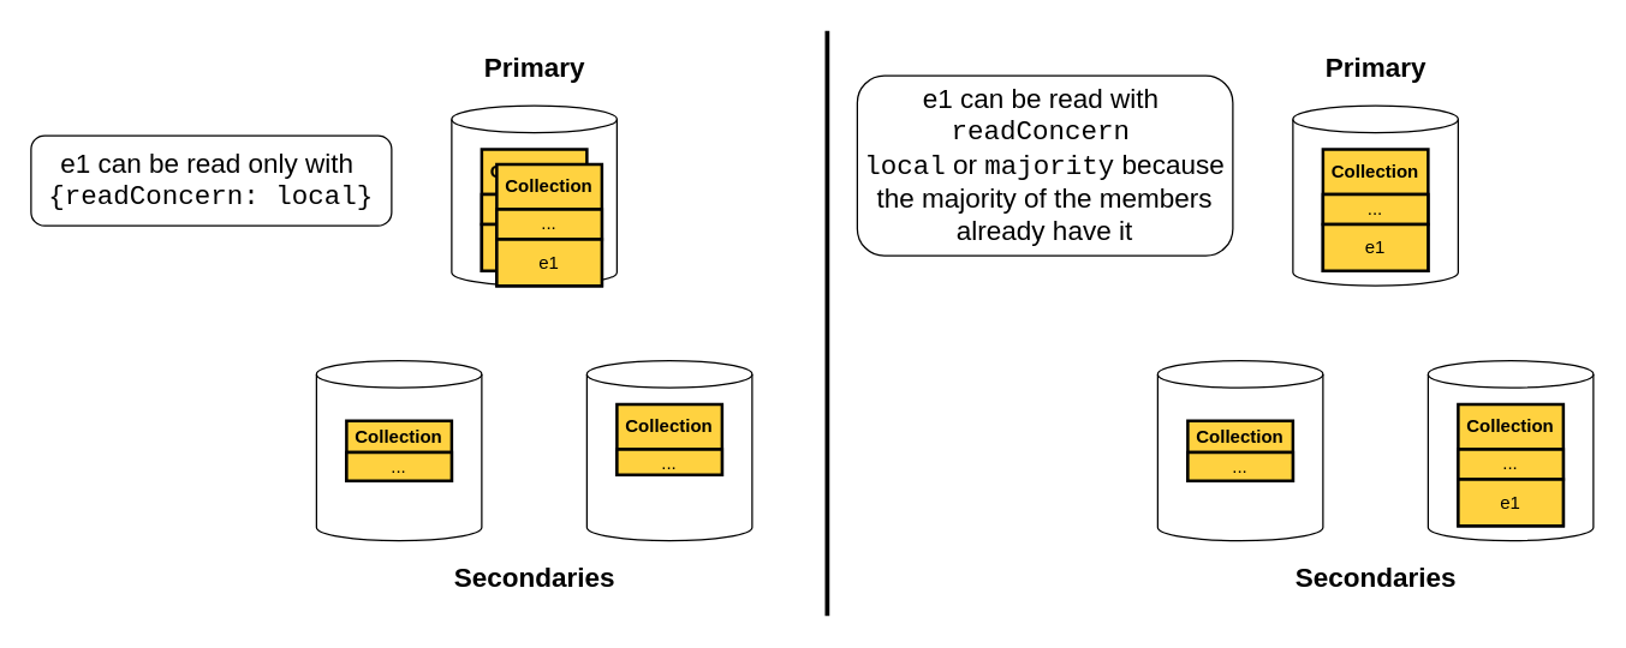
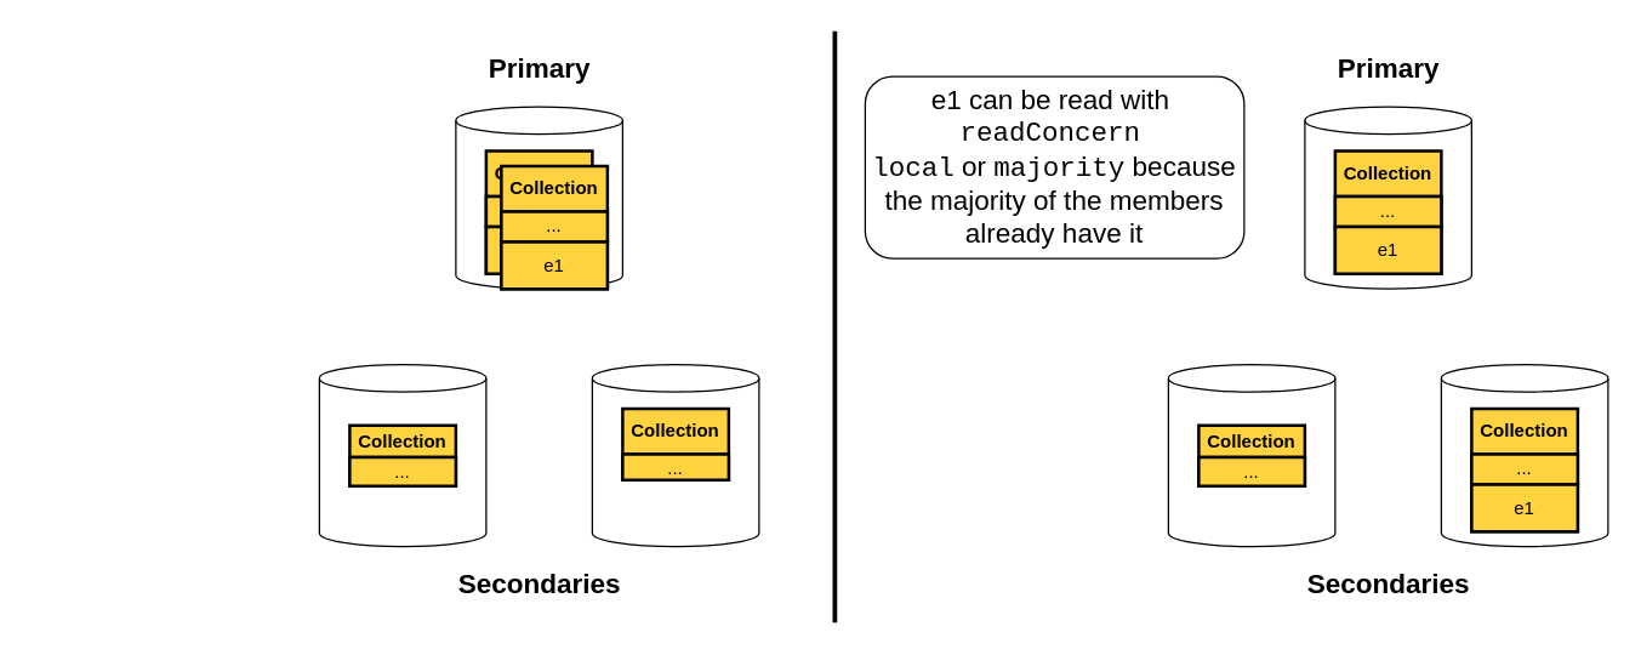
  <mxCell id="0" />
  <mxCell id="1" parent="0" />
  <mxCell id="2" value="" style="shape=cylinder3;whiteSpace=wrap;html=1;boundedLbl=1;backgroundOutline=1;size=9;strokeColor=#000000;strokeWidth=1;fillColor=none;fontSize=18;" parent="1" vertex="1"><mxGeometry x="300" y="70" width="110" height="120" as="geometry" /></mxCell>
  <mxCell id="3" value="Collection" style="shape=table;html=1;whiteSpace=wrap;startSize=30;container=1;collapsible=0;childLayout=tableLayout;fontStyle=1;align=center;strokeWidth=2;perimeterSpacing=0;fillColor=#FFD240;" parent="1" vertex="1"><mxGeometry x="320" y="99" width="70" height="81" as="geometry" /></mxCell>
  <mxCell id="4" style="shape=partialRectangle;html=1;whiteSpace=wrap;collapsible=0;dropTarget=0;pointerEvents=0;top=0;left=0;bottom=0;right=0;points=[[0,0.5],[1,0.5]];portConstraint=eastwest;fillColor=#FFD966;strokeWidth=2;perimeterSpacing=0;" parent="3" vertex="1"><mxGeometry y="30" width="70" height="20" as="geometry" /></mxCell>
  <mxCell id="5" value="..." style="shape=partialRectangle;html=1;whiteSpace=wrap;connectable=0;top=1;left=1;bottom=1;right=1;overflow=hidden;strokeWidth=2;perimeterSpacing=0;fillColor=#FFD240;" parent="4" vertex="1"><mxGeometry width="70" height="20" as="geometry" /></mxCell>
  <mxCell id="6" style="shape=partialRectangle;html=1;whiteSpace=wrap;collapsible=0;dropTarget=0;pointerEvents=0;top=0;left=0;bottom=0;right=0;points=[[0,0.5],[1,0.5]];portConstraint=eastwest;fillColor=#FFD966;strokeWidth=2;perimeterSpacing=0;" parent="3" vertex="1"><mxGeometry y="50" width="70" height="31" as="geometry" /></mxCell>
  <mxCell id="7" value="e1" style="shape=partialRectangle;html=1;whiteSpace=wrap;connectable=0;top=1;left=1;bottom=1;right=1;overflow=hidden;strokeWidth=2;perimeterSpacing=0;fillColor=#FFD240;" parent="6" vertex="1"><mxGeometry width="70" height="31" as="geometry" /></mxCell>
  <mxCell id="8" value="" style="shape=cylinder3;whiteSpace=wrap;html=1;boundedLbl=1;backgroundOutline=1;size=9;strokeColor=#000000;strokeWidth=1;fillColor=none;fontSize=18;" parent="1" vertex="1"><mxGeometry x="390" y="240" width="110" height="120" as="geometry" /></mxCell>
  <mxCell id="9" value="" style="shape=cylinder3;whiteSpace=wrap;html=1;boundedLbl=1;backgroundOutline=1;size=9;strokeColor=#000000;strokeWidth=1;fillColor=none;fontSize=18;" parent="1" vertex="1"><mxGeometry x="210" y="240" width="110" height="120" as="geometry" /></mxCell>
  <mxCell id="10" value="Collection" style="shape=table;html=1;whiteSpace=wrap;startSize=21;container=1;collapsible=0;childLayout=tableLayout;fontStyle=1;align=center;strokeWidth=2;perimeterSpacing=0;fillColor=#FFD240;" parent="1" vertex="1"><mxGeometry x="230" y="280" width="70" height="40" as="geometry" /></mxCell>
  <mxCell id="11" style="shape=partialRectangle;html=1;whiteSpace=wrap;collapsible=0;dropTarget=0;pointerEvents=0;top=0;left=0;bottom=0;right=0;points=[[0,0.5],[1,0.5]];portConstraint=eastwest;fillColor=#FFD966;strokeWidth=2;perimeterSpacing=0;" parent="10" vertex="1"><mxGeometry y="21" width="70" height="19" as="geometry" /></mxCell>
  <mxCell id="12" value="..." style="shape=partialRectangle;html=1;whiteSpace=wrap;connectable=0;top=1;left=1;bottom=1;right=1;overflow=hidden;strokeWidth=2;perimeterSpacing=0;fillColor=#FFD240;" parent="11" vertex="1"><mxGeometry width="70" height="19" as="geometry" /></mxCell>
  <mxCell id="13" value="Collection" style="shape=table;html=1;whiteSpace=wrap;startSize=30;container=1;collapsible=0;childLayout=tableLayout;fontStyle=1;align=center;strokeWidth=2;perimeterSpacing=0;fillColor=#FFD240;" parent="1" vertex="1"><mxGeometry x="410" y="269" width="70" height="47" as="geometry" /></mxCell>
  <mxCell id="14" style="shape=partialRectangle;html=1;whiteSpace=wrap;collapsible=0;dropTarget=0;pointerEvents=0;top=0;left=0;bottom=0;right=0;points=[[0,0.5],[1,0.5]];portConstraint=eastwest;fillColor=#FFD966;strokeWidth=2;perimeterSpacing=0;" parent="13" vertex="1"><mxGeometry y="30" width="70" height="17" as="geometry" /></mxCell>
  <mxCell id="15" value="..." style="shape=partialRectangle;html=1;whiteSpace=wrap;connectable=0;top=1;left=1;bottom=1;right=1;overflow=hidden;strokeWidth=2;perimeterSpacing=0;fillColor=#FFD240;" parent="14" vertex="1"><mxGeometry width="70" height="17" as="geometry" /></mxCell>
  <mxCell id="16" value="Primary" style="text;html=1;align=center;verticalAlign=middle;resizable=0;points=[];autosize=1;fontSize=18;fontStyle=1" parent="1" vertex="1"><mxGeometry x="315" y="30" width="80" height="30" as="geometry" /></mxCell>
  <mxCell id="17" value="Secondaries" style="text;html=1;align=center;verticalAlign=middle;resizable=0;points=[];autosize=1;fontSize=18;fontStyle=1" parent="1" vertex="1"><mxGeometry x="295" y="370" width="120" height="30" as="geometry" /></mxCell>
  <mxCell id="18" value="" style="endArrow=none;html=1;strokeWidth=3;" parent="1" edge="1"><mxGeometry width="50" height="50" relative="1" as="geometry"><mxPoint x="550" y="410" as="sourcePoint" /><mxPoint x="550" y="20" as="targetPoint" /></mxGeometry></mxCell>
  <mxCell id="19" value="" style="shape=cylinder3;whiteSpace=wrap;html=1;boundedLbl=1;backgroundOutline=1;size=9;strokeColor=#000000;strokeWidth=1;fillColor=none;fontSize=18;" parent="1" vertex="1"><mxGeometry x="860" y="70" width="110" height="120" as="geometry" /></mxCell>
  <mxCell id="20" value="Collection" style="shape=table;html=1;whiteSpace=wrap;startSize=30;container=1;collapsible=0;childLayout=tableLayout;fontStyle=1;align=center;strokeWidth=2;perimeterSpacing=0;fillColor=#FFD240;" parent="1" vertex="1"><mxGeometry x="880" y="99" width="70" height="81" as="geometry" /></mxCell>
  <mxCell id="21" style="shape=partialRectangle;html=1;whiteSpace=wrap;collapsible=0;dropTarget=0;pointerEvents=0;top=0;left=0;bottom=0;right=0;points=[[0,0.5],[1,0.5]];portConstraint=eastwest;fillColor=#FFD966;strokeWidth=2;perimeterSpacing=0;" parent="20" vertex="1"><mxGeometry y="30" width="70" height="20" as="geometry" /></mxCell>
  <mxCell id="22" value="..." style="shape=partialRectangle;html=1;whiteSpace=wrap;connectable=0;top=1;left=1;bottom=1;right=1;overflow=hidden;strokeWidth=2;perimeterSpacing=0;fillColor=#FFD240;" parent="21" vertex="1"><mxGeometry width="70" height="20" as="geometry" /></mxCell>
  <mxCell id="23" style="shape=partialRectangle;html=1;whiteSpace=wrap;collapsible=0;dropTarget=0;pointerEvents=0;top=0;left=0;bottom=0;right=0;points=[[0,0.5],[1,0.5]];portConstraint=eastwest;fillColor=#FFD966;strokeWidth=2;perimeterSpacing=0;" parent="20" vertex="1"><mxGeometry y="50" width="70" height="31" as="geometry" /></mxCell>
  <mxCell id="24" value="e1" style="shape=partialRectangle;html=1;whiteSpace=wrap;connectable=0;top=1;left=1;bottom=1;right=1;overflow=hidden;strokeWidth=2;perimeterSpacing=0;fillColor=#FFD240;" parent="23" vertex="1"><mxGeometry width="70" height="31" as="geometry" /></mxCell>
  <mxCell id="25" value="" style="shape=cylinder3;whiteSpace=wrap;html=1;boundedLbl=1;backgroundOutline=1;size=9;strokeColor=#000000;strokeWidth=1;fillColor=none;fontSize=18;" parent="1" vertex="1"><mxGeometry x="950" y="240" width="110" height="120" as="geometry" /></mxCell>
  <mxCell id="26" value="" style="shape=cylinder3;whiteSpace=wrap;html=1;boundedLbl=1;backgroundOutline=1;size=9;strokeColor=#000000;strokeWidth=1;fillColor=none;fontSize=18;" parent="1" vertex="1"><mxGeometry x="770" y="240" width="110" height="120" as="geometry" /></mxCell>
  <mxCell id="27" value="Collection" style="shape=table;html=1;whiteSpace=wrap;startSize=21;container=1;collapsible=0;childLayout=tableLayout;fontStyle=1;align=center;strokeWidth=2;perimeterSpacing=0;fillColor=#FFD240;" parent="1" vertex="1"><mxGeometry x="790" y="280" width="70" height="40" as="geometry" /></mxCell>
  <mxCell id="28" style="shape=partialRectangle;html=1;whiteSpace=wrap;collapsible=0;dropTarget=0;pointerEvents=0;top=0;left=0;bottom=0;right=0;points=[[0,0.5],[1,0.5]];portConstraint=eastwest;fillColor=#FFD966;strokeWidth=2;perimeterSpacing=0;" parent="27" vertex="1"><mxGeometry y="21" width="70" height="19" as="geometry" /></mxCell>
  <mxCell id="29" value="..." style="shape=partialRectangle;html=1;whiteSpace=wrap;connectable=0;top=1;left=1;bottom=1;right=1;overflow=hidden;strokeWidth=2;perimeterSpacing=0;fillColor=#FFD240;" parent="28" vertex="1"><mxGeometry width="70" height="19" as="geometry" /></mxCell>
  <mxCell id="30" value="Primary" style="text;html=1;align=center;verticalAlign=middle;resizable=0;points=[];autosize=1;fontSize=18;fontStyle=1" parent="1" vertex="1"><mxGeometry x="875" y="30" width="80" height="30" as="geometry" /></mxCell>
  <mxCell id="31" value="Secondaries" style="text;html=1;align=center;verticalAlign=middle;resizable=0;points=[];autosize=1;fontSize=18;fontStyle=1" parent="1" vertex="1"><mxGeometry x="855" y="370" width="120" height="30" as="geometry" /></mxCell>
  <mxCell id="32" value="Collection" style="shape=table;html=1;whiteSpace=wrap;startSize=30;container=1;collapsible=0;childLayout=tableLayout;fontStyle=1;align=center;strokeWidth=2;perimeterSpacing=0;fillColor=#FFD240;" parent="1" vertex="1"><mxGeometry x="970" y="269" width="70" height="81" as="geometry" /></mxCell>
  <mxCell id="33" style="shape=partialRectangle;html=1;whiteSpace=wrap;collapsible=0;dropTarget=0;pointerEvents=0;top=0;left=0;bottom=0;right=0;points=[[0,0.5],[1,0.5]];portConstraint=eastwest;fillColor=#FFD966;strokeWidth=2;perimeterSpacing=0;" parent="32" vertex="1"><mxGeometry y="30" width="70" height="20" as="geometry" /></mxCell>
  <mxCell id="34" value="..." style="shape=partialRectangle;html=1;whiteSpace=wrap;connectable=0;top=1;left=1;bottom=1;right=1;overflow=hidden;strokeWidth=2;perimeterSpacing=0;fillColor=#FFD240;" parent="33" vertex="1"><mxGeometry width="70" height="20" as="geometry" /></mxCell>
  <mxCell id="35" style="shape=partialRectangle;html=1;whiteSpace=wrap;collapsible=0;dropTarget=0;pointerEvents=0;top=0;left=0;bottom=0;right=0;points=[[0,0.5],[1,0.5]];portConstraint=eastwest;fillColor=#FFD966;strokeWidth=2;perimeterSpacing=0;" parent="32" vertex="1"><mxGeometry y="50" width="70" height="31" as="geometry" /></mxCell>
  <mxCell id="36" value="e1" style="shape=partialRectangle;html=1;whiteSpace=wrap;connectable=0;top=1;left=1;bottom=1;right=1;overflow=hidden;strokeWidth=2;perimeterSpacing=0;fillColor=#FFD240;" parent="35" vertex="1"><mxGeometry width="70" height="31" as="geometry" /></mxCell>
- <mxCell id="37" value="&lt;span style=&quot;font-size: 18px&quot;&gt;e1 can be read only with&amp;nbsp;&lt;/span&gt;&lt;br style=&quot;font-size: 18px&quot;&gt;&lt;font face=&quot;Courier New&quot; style=&quot;font-size: 18px&quot;&gt;{readConcern: local}&lt;/font&gt;" style="rounded=1;whiteSpace=wrap;html=1;" parent="1" vertex="1"><mxGeometry x="20" y="90" width="240" height="60" as="geometry" /></mxCell>
  <mxCell id="38" value="&lt;span style=&quot;font-size: 18px&quot;&gt;e1 can be read with&amp;nbsp;&lt;/span&gt;&lt;br style=&quot;font-size: 18px&quot;&gt;&lt;font face=&quot;Courier New&quot; style=&quot;font-size: 18px&quot;&gt;readConcern&lt;/font&gt;&lt;span style=&quot;font-size: 18px&quot;&gt;&amp;nbsp;&lt;/span&gt;&lt;font face=&quot;Courier New&quot; style=&quot;font-size: 18px&quot;&gt;&lt;br&gt;&lt;/font&gt;&lt;span style=&quot;font-size: 18px&quot;&gt;&lt;font face=&quot;Courier New&quot;&gt;local&lt;/font&gt; or &lt;font face=&quot;Courier New&quot;&gt;majority&lt;/font&gt; because the majority of the members already have it&lt;/span&gt;" style="rounded=1;whiteSpace=wrap;html=1;" parent="1" vertex="1"><mxGeometry x="570" y="50" width="250" height="120" as="geometry" /></mxCell>
  <mxCell id="39" value="Collection" style="shape=table;html=1;whiteSpace=wrap;startSize=30;container=1;collapsible=0;childLayout=tableLayout;fontStyle=1;align=center;strokeWidth=2;perimeterSpacing=0;fillColor=#FFD240;" vertex="1" parent="1"><mxGeometry x="330" y="109" width="70" height="81" as="geometry" /></mxCell>
  <mxCell id="40" style="shape=partialRectangle;html=1;whiteSpace=wrap;collapsible=0;dropTarget=0;pointerEvents=0;top=0;left=0;bottom=0;right=0;points=[[0,0.5],[1,0.5]];portConstraint=eastwest;fillColor=#FFD966;strokeWidth=2;perimeterSpacing=0;" vertex="1" parent="39"><mxGeometry y="30" width="70" height="20" as="geometry" /></mxCell>
  <mxCell id="41" value="..." style="shape=partialRectangle;html=1;whiteSpace=wrap;connectable=0;top=1;left=1;bottom=1;right=1;overflow=hidden;strokeWidth=2;perimeterSpacing=0;fillColor=#FFD240;" vertex="1" parent="40"><mxGeometry width="70" height="20" as="geometry" /></mxCell>
  <mxCell id="42" style="shape=partialRectangle;html=1;whiteSpace=wrap;collapsible=0;dropTarget=0;pointerEvents=0;top=0;left=0;bottom=0;right=0;points=[[0,0.5],[1,0.5]];portConstraint=eastwest;fillColor=#FFD966;strokeWidth=2;perimeterSpacing=0;" vertex="1" parent="39"><mxGeometry y="50" width="70" height="31" as="geometry" /></mxCell>
  <mxCell id="43" value="e1" style="shape=partialRectangle;html=1;whiteSpace=wrap;connectable=0;top=1;left=1;bottom=1;right=1;overflow=hidden;strokeWidth=2;perimeterSpacing=0;fillColor=#FFD240;" vertex="1" parent="42"><mxGeometry width="70" height="31" as="geometry" /></mxCell>
